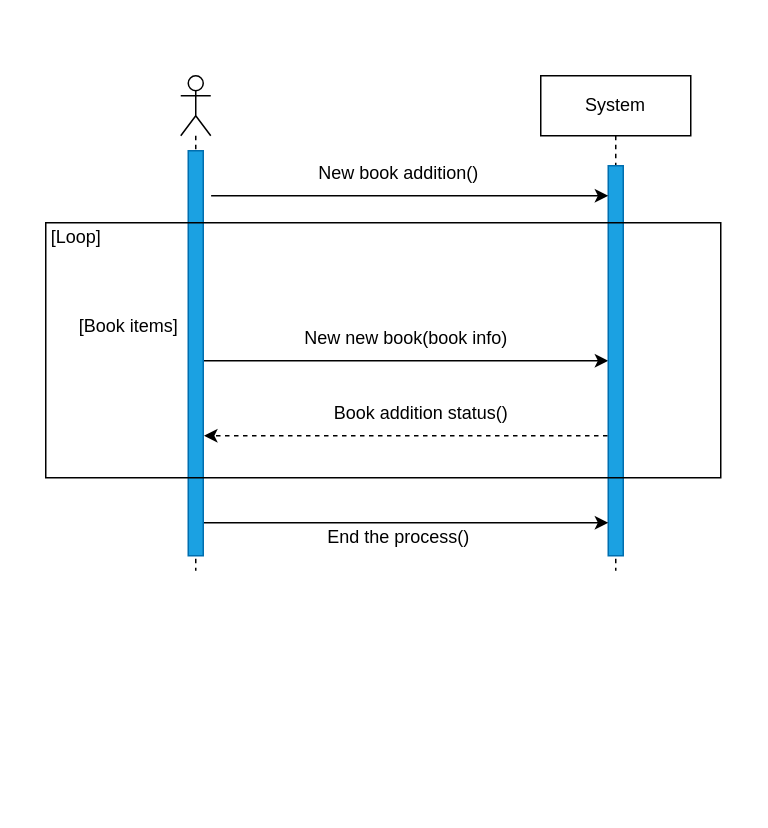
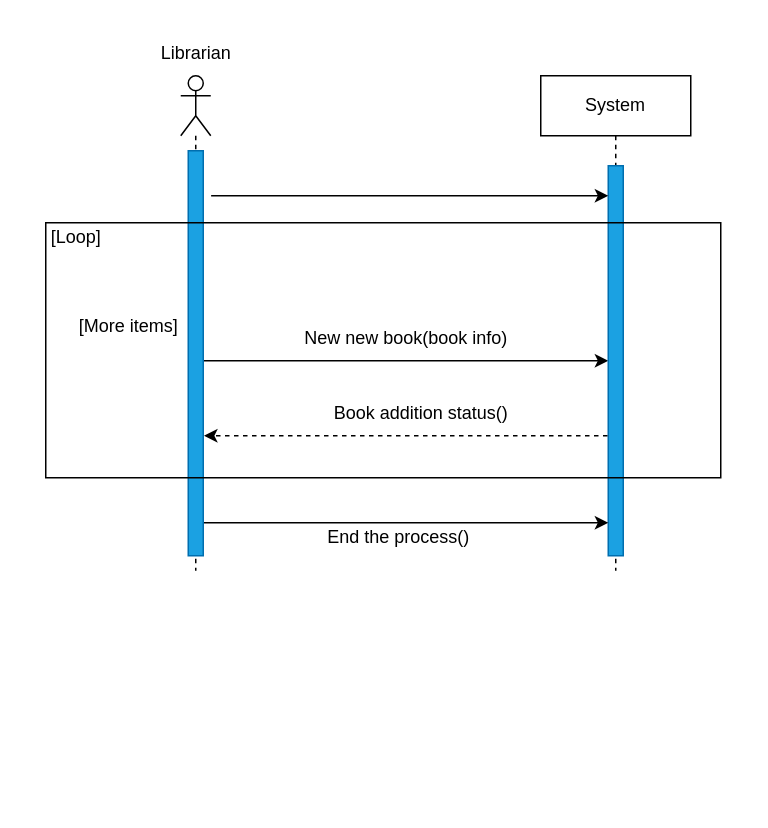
  <mxCell id="0" />
  <mxCell id="1" parent="0" />
  <mxCell id="2" value="" style="group" parent="1" vertex="1" connectable="0"><mxGeometry x="40" y="20" width="450" height="510" as="geometry" /></mxCell>
  <mxCell id="3" value="" style="group" parent="2" vertex="1" connectable="0"><mxGeometry x="55" width="395" height="510" as="geometry" /></mxCell>
  <mxCell id="4" value="" style="endArrow=classic;html=1;rounded=0;" parent="3" edge="1"><mxGeometry width="50" height="50" relative="1" as="geometry"><mxPoint x="40.5" y="220" as="sourcePoint" /><mxPoint x="310" y="220" as="targetPoint" /></mxGeometry></mxCell>
  <mxCell id="5" value="" style="shape=umlLifeline;perimeter=lifelinePerimeter;whiteSpace=wrap;html=1;container=1;dropTarget=0;collapsible=0;recursiveResize=0;outlineConnect=0;portConstraint=eastwest;newEdgeStyle={&quot;curved&quot;:0,&quot;rounded&quot;:0};participant=umlActor;strokeWidth=1;" parent="3" vertex="1"><mxGeometry x="25" y="30" width="20" height="330" as="geometry" /></mxCell>
  <mxCell id="6" value="" style="html=1;points=[[0,0,0,0,5],[0,1,0,0,-5],[1,0,0,0,5],[1,1,0,0,-5]];perimeter=orthogonalPerimeter;outlineConnect=0;targetShapes=umlLifeline;portConstraint=eastwest;newEdgeStyle={&quot;curved&quot;:0,&quot;rounded&quot;:0};container=0;fillColor=#1ba1e2;fontColor=#ffffff;strokeColor=#006EAF;" parent="5" vertex="1"><mxGeometry x="5" y="50" width="10" height="270" as="geometry" /></mxCell>
  <mxCell id="7" value="System" style="shape=umlLifeline;perimeter=lifelinePerimeter;whiteSpace=wrap;html=1;container=0;dropTarget=0;collapsible=0;recursiveResize=0;outlineConnect=0;portConstraint=eastwest;newEdgeStyle={&quot;edgeStyle&quot;:&quot;elbowEdgeStyle&quot;,&quot;elbow&quot;:&quot;vertical&quot;,&quot;curved&quot;:0,&quot;rounded&quot;:0};" parent="3" vertex="1"><mxGeometry x="265" y="30" width="100" height="330" as="geometry" /></mxCell>
  <mxCell id="8" value="" style="html=1;points=[[0,0,0,0,5],[0,1,0,0,-5],[1,0,0,0,5],[1,1,0,0,-5]];perimeter=orthogonalPerimeter;outlineConnect=0;targetShapes=umlLifeline;portConstraint=eastwest;newEdgeStyle={&quot;curved&quot;:0,&quot;rounded&quot;:0};fillColor=#1ba1e2;container=0;fontColor=#ffffff;strokeColor=#006EAF;" parent="3" vertex="1"><mxGeometry x="310" y="90" width="10" height="260" as="geometry" /></mxCell>
  <mxCell id="9" value="New new book(book info)" style="text;html=1;align=center;verticalAlign=middle;resizable=0;points=[];autosize=1;strokeColor=none;fillColor=none;" parent="3" vertex="1"><mxGeometry x="95" y="190" width="160" height="30" as="geometry" /></mxCell>
+ <mxCell id="10" value="Librarian" style="text;html=1;align=center;verticalAlign=middle;resizable=0;points=[];autosize=1;strokeColor=none;fillColor=none;" parent="3" vertex="1"><mxGeometry width="70" height="30" as="geometry" /></mxCell>
  <mxCell id="11" value="Book addition status()" style="text;html=1;align=center;verticalAlign=middle;resizable=0;points=[];autosize=1;strokeColor=none;fillColor=none;" parent="3" vertex="1"><mxGeometry x="115" y="240" width="140" height="30" as="geometry" /></mxCell>
  <mxCell id="12" value="" style="html=1;labelBackgroundColor=#ffffff;startArrow=none;startFill=0;startSize=6;endArrow=classic;endFill=1;endSize=6;jettySize=auto;orthogonalLoop=1;strokeWidth=1;dashed=1;fontSize=14;rounded=0;" parent="3" edge="1"><mxGeometry width="60" height="60" relative="1" as="geometry"><mxPoint x="309.5" y="270" as="sourcePoint" /><mxPoint x="40.5" y="270.0" as="targetPoint" /></mxGeometry></mxCell>
  <mxCell id="13" value="" style="endArrow=classic;html=1;rounded=0;" parent="3" edge="1"><mxGeometry width="50" height="50" relative="1" as="geometry"><mxPoint x="45.25" y="110" as="sourcePoint" /><mxPoint x="310" y="110" as="targetPoint" /></mxGeometry></mxCell>
- <mxCell id="14" value="New book addition()" style="text;html=1;align=center;verticalAlign=middle;resizable=0;points=[];autosize=1;strokeColor=none;fillColor=none;" parent="3" vertex="1"><mxGeometry x="105" y="80" width="130" height="30" as="geometry" /></mxCell>
  <mxCell id="15" value="" style="endArrow=classic;html=1;rounded=0;" parent="3" edge="1"><mxGeometry width="50" height="50" relative="1" as="geometry"><mxPoint x="40.5" y="328" as="sourcePoint" /><mxPoint x="310" y="328" as="targetPoint" /></mxGeometry></mxCell>
  <mxCell id="16" value="End the process()" style="text;html=1;align=center;verticalAlign=middle;resizable=0;points=[];autosize=1;strokeColor=none;fillColor=none;" parent="3" vertex="1"><mxGeometry x="110" y="323" width="120" height="30" as="geometry" /></mxCell>
  <mxCell id="17" value="" style="rounded=0;whiteSpace=wrap;html=1;fillColor=none;movable=1;resizable=1;rotatable=1;deletable=1;editable=1;locked=0;connectable=1;" parent="3" vertex="1"><mxGeometry x="-65" y="128" width="450" height="170" as="geometry" /></mxCell>
  <mxCell id="18" value="[Loop]" style="text;html=1;align=center;verticalAlign=middle;resizable=0;points=[];autosize=1;strokeColor=none;fillColor=none;" parent="3" vertex="1"><mxGeometry x="-75" y="123" width="60" height="30" as="geometry" /></mxCell>
- <mxCell id="19" value="[Book items]" style="text;html=1;align=center;verticalAlign=middle;resizable=0;points=[];autosize=1;strokeColor=none;fillColor=none;" parent="2" vertex="1"><mxGeometry y="182" width="90" height="30" as="geometry" /></mxCell>
+ <mxCell id="19" value="[More items]" style="text;html=1;align=center;verticalAlign=middle;resizable=0;points=[];autosize=1;strokeColor=none;fillColor=none;" parent="2" vertex="1"><mxGeometry y="182" width="90" height="30" as="geometry" /></mxCell>
